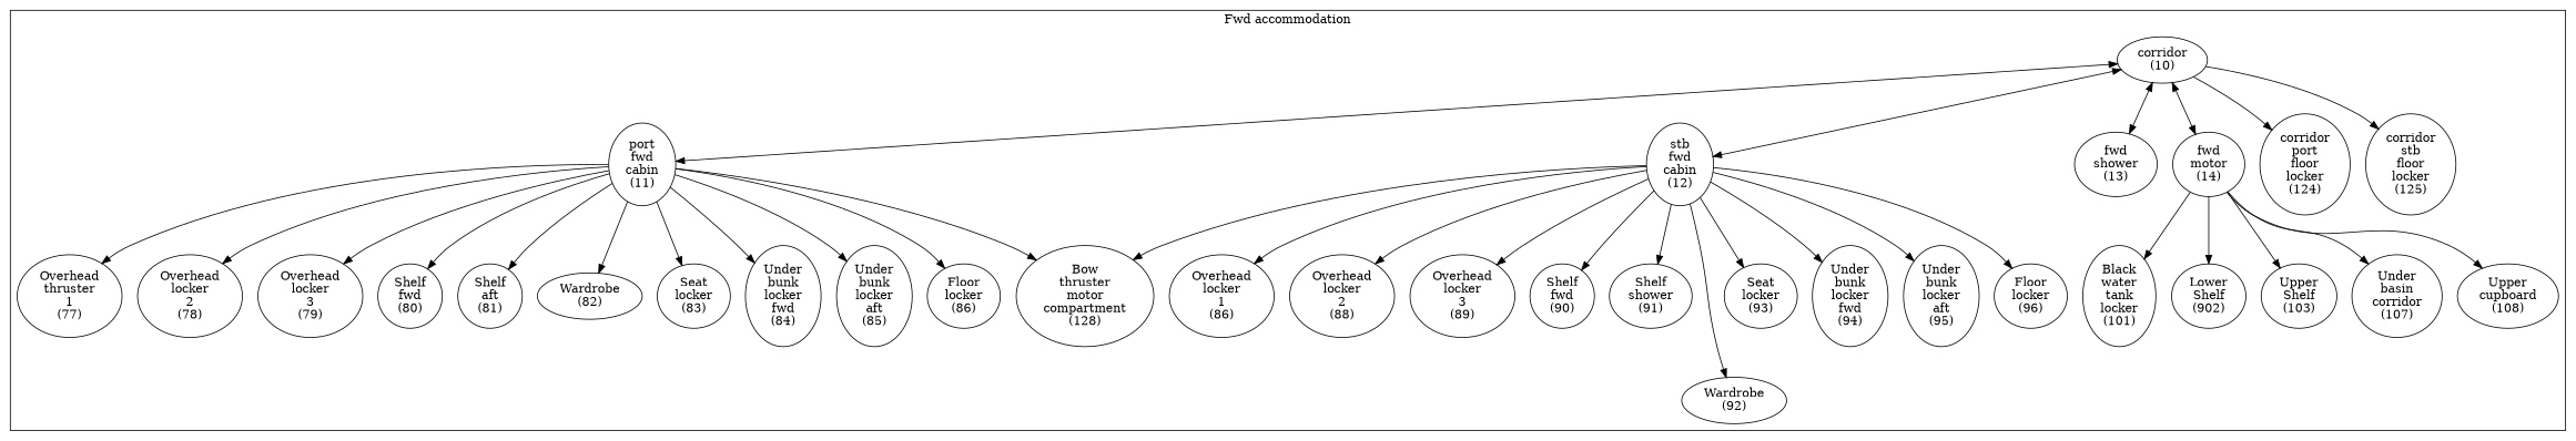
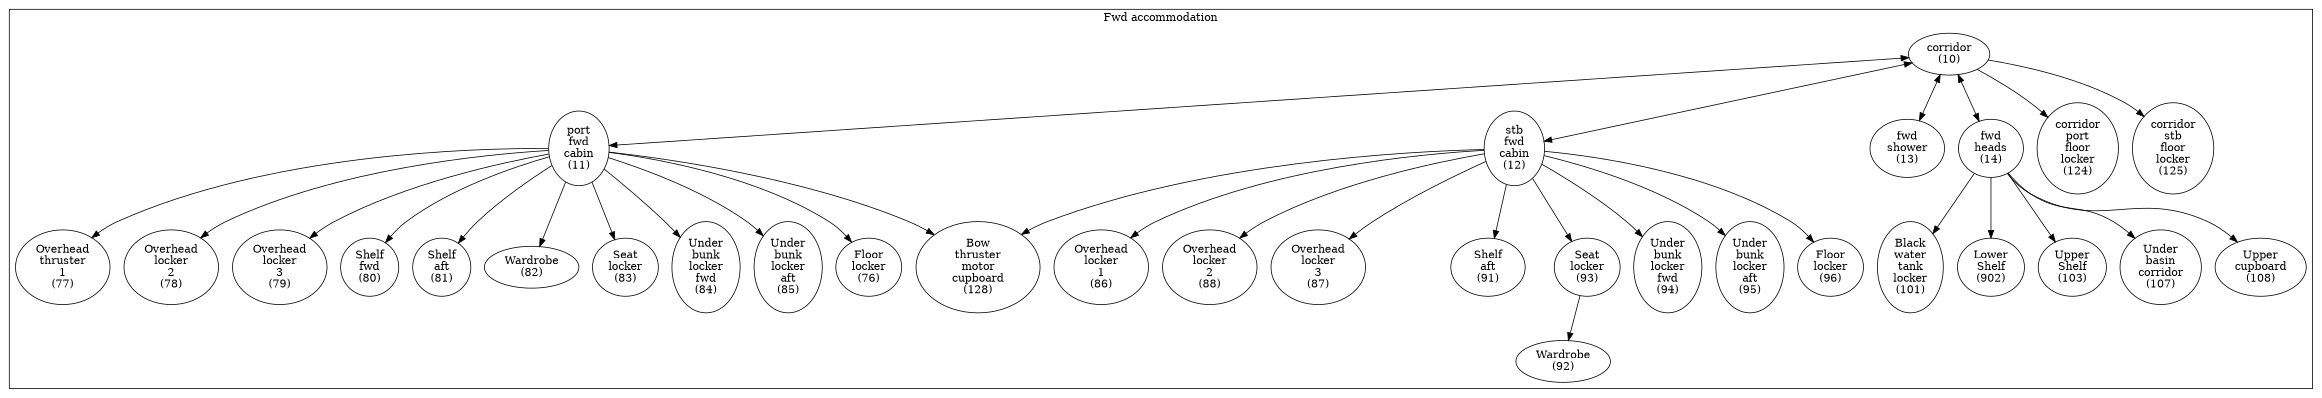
  digraph {
    n1 [label="corridor\n(10)"]
    n2 [label="port\nfwd\ncabin\n(11)"]
    n3 [label="stb\nfwd\ncabin\n(12)"]
    n4 [label="fwd\nshower\n(13)"]
-   n5 [label="fwd\nmotor\n(14)"]
+   n5 [label="fwd\nheads\n(14)"]
    n6 [label="Overhead\nthruster\n1\n(77)"]
    n7 [label="Overhead\nlocker\n2\n(78)"]
    n8 [label="Overhead\nlocker\n3\n(79)"]
    n9 [label="Shelf\nfwd\n(80)"]
    n10 [label="Shelf\naft\n(81)"]
    n11 [label="Wardrobe\n(82)"]
    n12 [label="Seat\nlocker\n(83)"]
    n13 [label="Under\nbunk\nlocker\nfwd\n(84)"]
    n14 [label="Under\nbunk\nlocker\naft\n(85)"]
-   n15 [label="Floor\nlocker\n(86)"]
+   n15 [label="Floor\nlocker\n(76)"]
    n16 [label="Overhead\nlocker\n1\n(86)"]
    n17 [label="Overhead\nlocker\n2\n(88)"]
-   n18 [label="Overhead\nlocker\n3\n(89)"]
-   n19 [label="Shelf\nfwd\n(90)"]
-   n20 [label="Shelf\nshower\n(91)"]
+   n18 [label="Overhead\nlocker\n3\n(87)"]
+   n20 [label="Shelf\naft\n(91)"]
    n21 [label="Wardrobe\n(92)"]
    n22 [label="Seat\nlocker\n(93)"]
    n23 [label="Under\nbunk\nlocker\nfwd\n(94)"]
    n24 [label="Under\nbunk\nlocker\naft\n(95)"]
    n25 [label="Floor\nlocker\n(96)"]
    n26 [label="Black\nwater\ntank\nlocker\n(101)"]
    n27 [label="Lower\nShelf\n(902)"]
    n28 [label="Upper\nShelf\n(103)"]
    n29 [label="Under\nbasin\ncorridor\n(107)"]
    n30 [label="Upper\ncupboard\n(108)"]
    n31 [label="corridor\nport\nfloor\nlocker\n(124)"]
    n32 [label="corridor\nstb\nfloor\nlocker\n(125)"]
-   n33 [label="Bow\nthruster\nmotor\ncompartment\n(128)"]
+   n33 [label="Bow\nthruster\nmotor\ncupboard\n(128)"]
    subgraph cluster_1 {
      label="Fwd accommodation"
      n1
      n2
      n3
      n4
      n5
      n6
      n7
      n8
      n9
      n10
      n11
      n12
      n13
      n14
      n15
      n16
      n17
      n18
-     n19
      n20
      n21
      n22
      n23
      n24
      n25
      n26
      n27
      n28
      n29
      n30
      n31
      n32
      n33
    }
    n1 -> n2 [dir=both]
    n1 -> n3 [dir=both]
    n1 -> n4 [dir=both]
    n1 -> n5 [dir=both]
    n1 -> n31
    n1 -> n32
    n2 -> n6
    n2 -> n7
    n2 -> n8
    n2 -> n9
    n2 -> n10
    n2 -> n11
    n2 -> n12
    n2 -> n13
    n2 -> n14
    n2 -> n15
    n2 -> n33
    n3 -> n16
    n3 -> n17
    n3 -> n18
-   n3 -> n19
    n3 -> n20
-   n3 -> n21
+   n22 -> n21
    n3 -> n22
    n3 -> n23
    n3 -> n24
    n3 -> n25
    n3 -> n33
    n5 -> n26
    n5 -> n27
    n5 -> n28
    n5 -> n29
    n5 -> n30
  }
